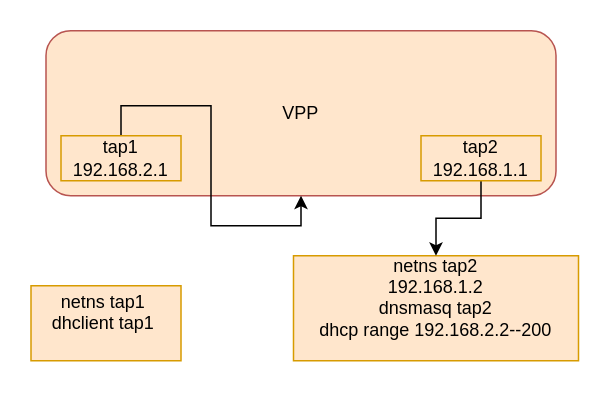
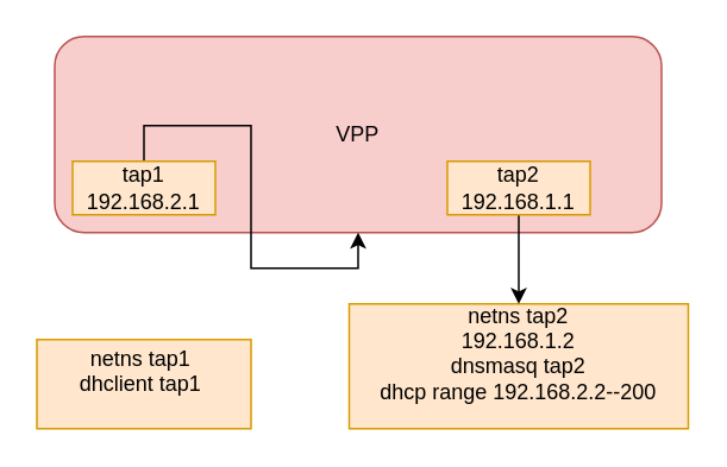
  <mxCell id="0" />
  <mxCell id="1" parent="0" />
- <mxCell id="2" value="VPP" style="rounded=1;whiteSpace=wrap;html=1;fillColor=#ffe6cc;strokeColor=#b85450;" vertex="1" parent="1"><mxGeometry x="30" y="20" width="340" height="110" as="geometry" /></mxCell>
- <mxCell id="3" value="netns tap1&amp;nbsp;&lt;div&gt;dhclient tap1&amp;nbsp;&lt;/div&gt;&lt;div&gt;&lt;br&gt;&lt;/div&gt;" style="text;html=1;align=center;verticalAlign=middle;whiteSpace=wrap;rounded=0;fillColor=#ffe6cc;strokeColor=#d79b00;" vertex="1" parent="1"><mxGeometry x="20" y="190" width="100" height="50" as="geometry" /></mxCell>
+ <mxCell id="2" value="VPP" style="rounded=1;whiteSpace=wrap;html=1;fillColor=#f8cecc;strokeColor=#b85450;" vertex="1" parent="1"><mxGeometry x="30" y="20" width="340" height="110" as="geometry" /></mxCell>
+ <mxCell id="3" value="netns tap1&amp;nbsp;&lt;div&gt;dhclient tap1&amp;nbsp;&lt;/div&gt;&lt;div&gt;&lt;br&gt;&lt;/div&gt;" style="text;html=1;align=center;verticalAlign=middle;whiteSpace=wrap;rounded=0;fillColor=#ffe6cc;strokeColor=#d79b00;" vertex="1" parent="1"><mxGeometry x="20" y="190" width="120" height="50" as="geometry" /></mxCell>
  <mxCell id="4" value="" style="edgeStyle=orthogonalEdgeStyle;rounded=0;orthogonalLoop=1;jettySize=auto;html=1;" edge="1" parent="1" source="5" target="2"><mxGeometry relative="1" as="geometry" /></mxCell>
  <mxCell id="5" value="tap1&lt;div&gt;192.168.2.1&lt;/div&gt;" style="text;html=1;align=center;verticalAlign=middle;whiteSpace=wrap;rounded=0;strokeColor=#d79b00;fillColor=#ffe6cc;" vertex="1" parent="1"><mxGeometry x="40" y="90" width="80" height="30" as="geometry" /></mxCell>
  <mxCell id="6" value="netns tap2&lt;div&gt;192.168.1.2&lt;/div&gt;&lt;div&gt;dnsmasq tap2&lt;/div&gt;&lt;div&gt;dhcp range 192.168.2.2--200&lt;/div&gt;&lt;div&gt;&lt;br&gt;&lt;/div&gt;" style="text;html=1;align=center;verticalAlign=middle;whiteSpace=wrap;rounded=0;fillColor=#ffe6cc;strokeColor=#d79b00;" vertex="1" parent="1"><mxGeometry x="195" y="170" width="190" height="70" as="geometry" /></mxCell>
  <mxCell id="7" value="" style="edgeStyle=orthogonalEdgeStyle;rounded=0;orthogonalLoop=1;jettySize=auto;html=1;" edge="1" parent="1" source="8" target="6"><mxGeometry relative="1" as="geometry" /></mxCell>
- <mxCell id="8" value="tap2&lt;div&gt;192.168.1.1&lt;/div&gt;" style="text;html=1;align=center;verticalAlign=middle;whiteSpace=wrap;rounded=0;strokeColor=#d79b00;fillColor=#ffe6cc;" vertex="1" parent="1"><mxGeometry x="280" y="90" width="80" height="30" as="geometry" /></mxCell>
+ <mxCell id="8" value="tap2&lt;div&gt;192.168.1.1&lt;/div&gt;" style="text;html=1;align=center;verticalAlign=middle;whiteSpace=wrap;rounded=0;strokeColor=#d79b00;fillColor=#ffe6cc;" vertex="1" parent="1"><mxGeometry x="250" y="90" width="80" height="30" as="geometry" /></mxCell>
